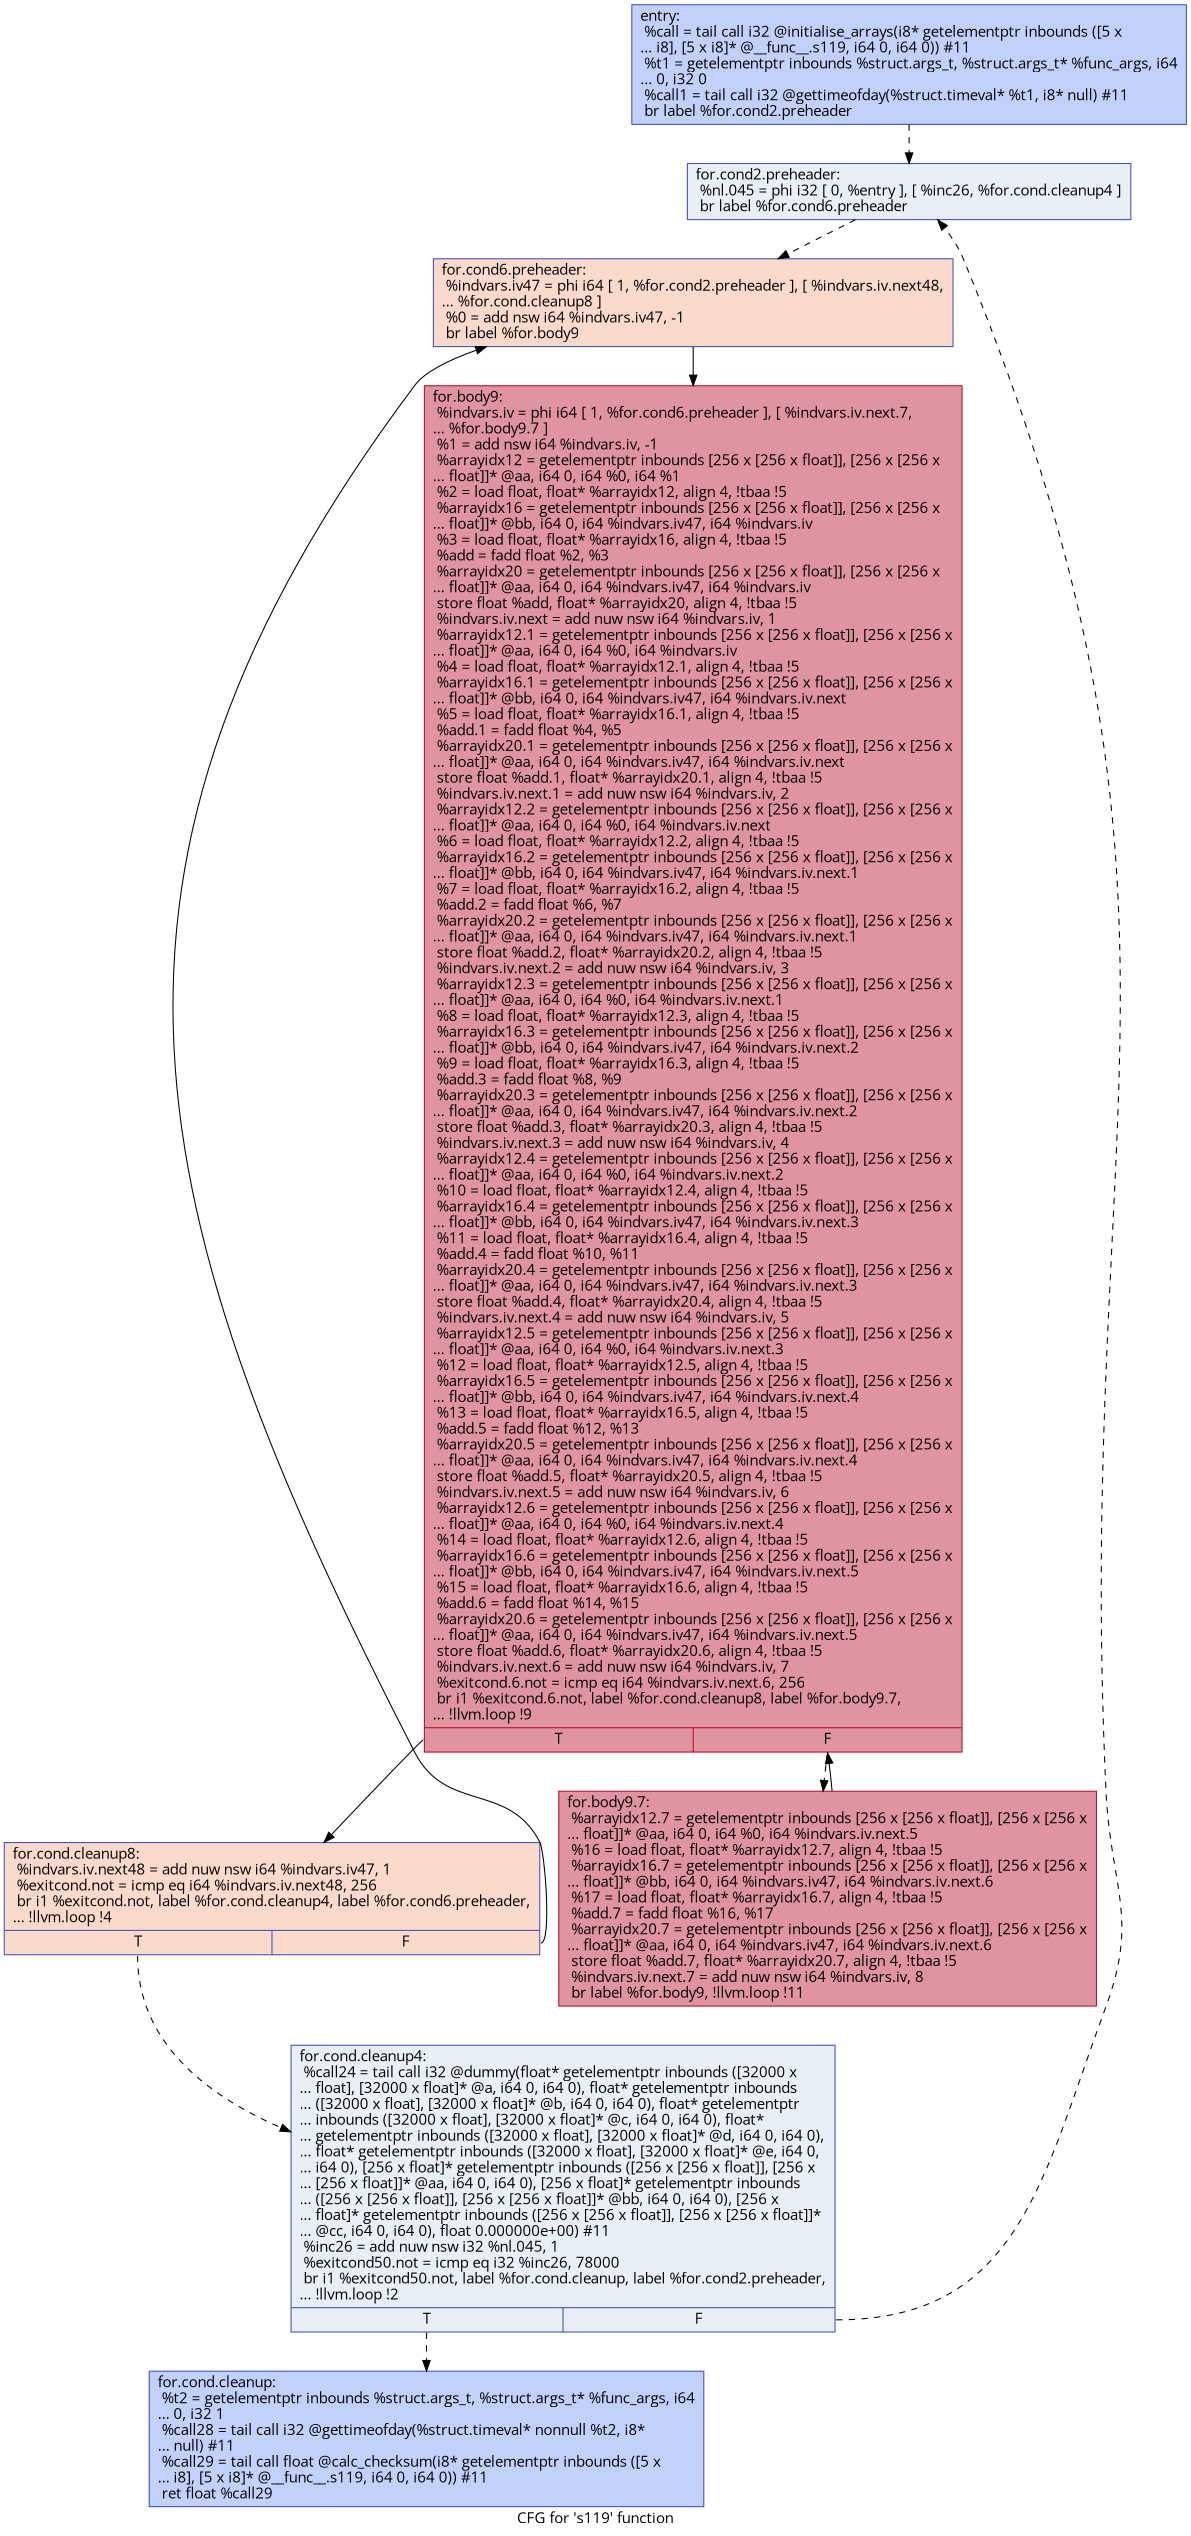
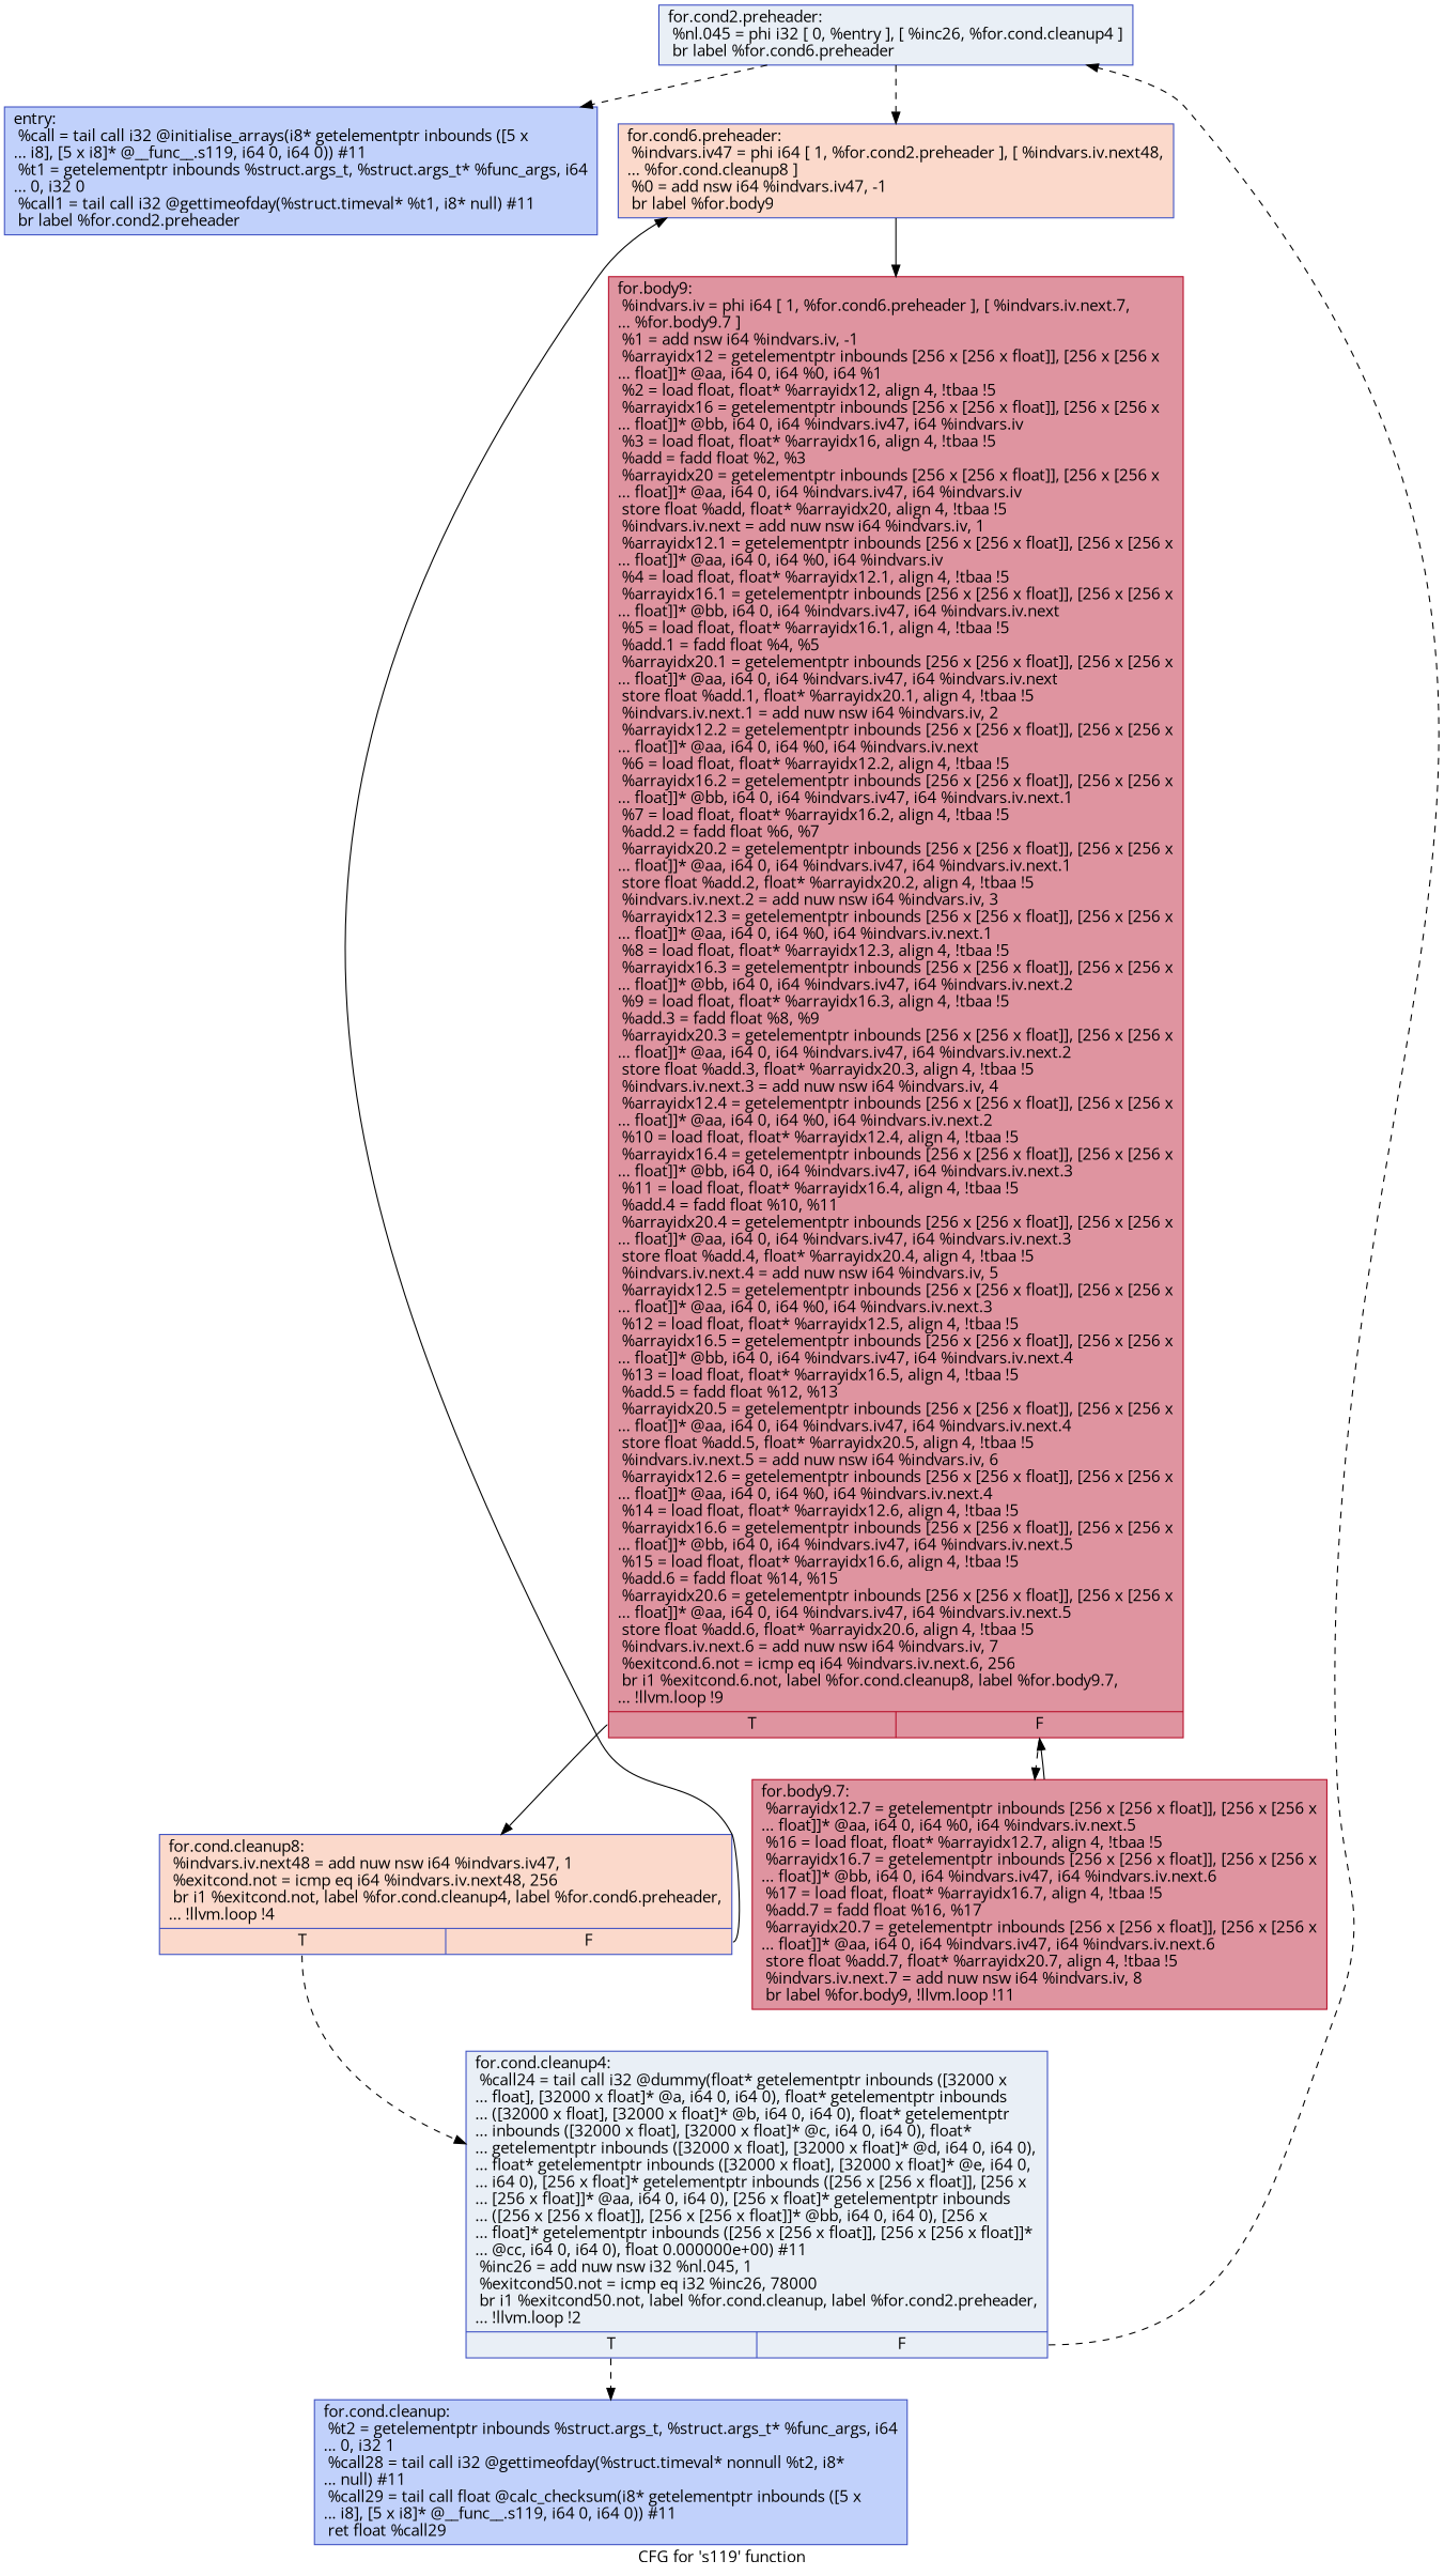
  digraph {
    fontname="Open Sans"
    label="CFG for 's119' function"
    node [color="#3d50c3ff" fillcolor="#7396f570" fontname="Open Sans" shape=record style=filled]
    edge [fontname="Open Sans" style=dashed]
    n1 [label="{entry:\l  %call = tail call i32 @initialise_arrays(i8* getelementptr inbounds ([5 x\l... i8], [5 x i8]* @__func__.s119, i64 0, i64 0)) #11\l  %t1 = getelementptr inbounds %struct.args_t, %struct.args_t* %func_args, i64\l... 0, i32 0\l  %call1 = tail call i32 @gettimeofday(%struct.timeval* %t1, i8* null) #11\l  br label %for.cond2.preheader\l}"]
    n2 [fillcolor="#cedaeb70" label="{for.cond2.preheader:                              \l  %nl.045 = phi i32 [ 0, %entry ], [ %inc26, %for.cond.cleanup4 ]\l  br label %for.cond6.preheader\l}"]
    n3 [fillcolor="#f7a88970" label="{for.cond6.preheader:                              \l  %indvars.iv47 = phi i64 [ 1, %for.cond2.preheader ], [ %indvars.iv.next48,\l... %for.cond.cleanup8 ]\l  %0 = add nsw i64 %indvars.iv47, -1\l  br label %for.body9\l}"]
    n4 [color="#b70d28ff" fillcolor="#b70d2870" label="{for.body9:                                        \l  %indvars.iv = phi i64 [ 1, %for.cond6.preheader ], [ %indvars.iv.next.7,\l... %for.body9.7 ]\l  %1 = add nsw i64 %indvars.iv, -1\l  %arrayidx12 = getelementptr inbounds [256 x [256 x float]], [256 x [256 x\l... float]]* @aa, i64 0, i64 %0, i64 %1\l  %2 = load float, float* %arrayidx12, align 4, !tbaa !5\l  %arrayidx16 = getelementptr inbounds [256 x [256 x float]], [256 x [256 x\l... float]]* @bb, i64 0, i64 %indvars.iv47, i64 %indvars.iv\l  %3 = load float, float* %arrayidx16, align 4, !tbaa !5\l  %add = fadd float %2, %3\l  %arrayidx20 = getelementptr inbounds [256 x [256 x float]], [256 x [256 x\l... float]]* @aa, i64 0, i64 %indvars.iv47, i64 %indvars.iv\l  store float %add, float* %arrayidx20, align 4, !tbaa !5\l  %indvars.iv.next = add nuw nsw i64 %indvars.iv, 1\l  %arrayidx12.1 = getelementptr inbounds [256 x [256 x float]], [256 x [256 x\l... float]]* @aa, i64 0, i64 %0, i64 %indvars.iv\l  %4 = load float, float* %arrayidx12.1, align 4, !tbaa !5\l  %arrayidx16.1 = getelementptr inbounds [256 x [256 x float]], [256 x [256 x\l... float]]* @bb, i64 0, i64 %indvars.iv47, i64 %indvars.iv.next\l  %5 = load float, float* %arrayidx16.1, align 4, !tbaa !5\l  %add.1 = fadd float %4, %5\l  %arrayidx20.1 = getelementptr inbounds [256 x [256 x float]], [256 x [256 x\l... float]]* @aa, i64 0, i64 %indvars.iv47, i64 %indvars.iv.next\l  store float %add.1, float* %arrayidx20.1, align 4, !tbaa !5\l  %indvars.iv.next.1 = add nuw nsw i64 %indvars.iv, 2\l  %arrayidx12.2 = getelementptr inbounds [256 x [256 x float]], [256 x [256 x\l... float]]* @aa, i64 0, i64 %0, i64 %indvars.iv.next\l  %6 = load float, float* %arrayidx12.2, align 4, !tbaa !5\l  %arrayidx16.2 = getelementptr inbounds [256 x [256 x float]], [256 x [256 x\l... float]]* @bb, i64 0, i64 %indvars.iv47, i64 %indvars.iv.next.1\l  %7 = load float, float* %arrayidx16.2, align 4, !tbaa !5\l  %add.2 = fadd float %6, %7\l  %arrayidx20.2 = getelementptr inbounds [256 x [256 x float]], [256 x [256 x\l... float]]* @aa, i64 0, i64 %indvars.iv47, i64 %indvars.iv.next.1\l  store float %add.2, float* %arrayidx20.2, align 4, !tbaa !5\l  %indvars.iv.next.2 = add nuw nsw i64 %indvars.iv, 3\l  %arrayidx12.3 = getelementptr inbounds [256 x [256 x float]], [256 x [256 x\l... float]]* @aa, i64 0, i64 %0, i64 %indvars.iv.next.1\l  %8 = load float, float* %arrayidx12.3, align 4, !tbaa !5\l  %arrayidx16.3 = getelementptr inbounds [256 x [256 x float]], [256 x [256 x\l... float]]* @bb, i64 0, i64 %indvars.iv47, i64 %indvars.iv.next.2\l  %9 = load float, float* %arrayidx16.3, align 4, !tbaa !5\l  %add.3 = fadd float %8, %9\l  %arrayidx20.3 = getelementptr inbounds [256 x [256 x float]], [256 x [256 x\l... float]]* @aa, i64 0, i64 %indvars.iv47, i64 %indvars.iv.next.2\l  store float %add.3, float* %arrayidx20.3, align 4, !tbaa !5\l  %indvars.iv.next.3 = add nuw nsw i64 %indvars.iv, 4\l  %arrayidx12.4 = getelementptr inbounds [256 x [256 x float]], [256 x [256 x\l... float]]* @aa, i64 0, i64 %0, i64 %indvars.iv.next.2\l  %10 = load float, float* %arrayidx12.4, align 4, !tbaa !5\l  %arrayidx16.4 = getelementptr inbounds [256 x [256 x float]], [256 x [256 x\l... float]]* @bb, i64 0, i64 %indvars.iv47, i64 %indvars.iv.next.3\l  %11 = load float, float* %arrayidx16.4, align 4, !tbaa !5\l  %add.4 = fadd float %10, %11\l  %arrayidx20.4 = getelementptr inbounds [256 x [256 x float]], [256 x [256 x\l... float]]* @aa, i64 0, i64 %indvars.iv47, i64 %indvars.iv.next.3\l  store float %add.4, float* %arrayidx20.4, align 4, !tbaa !5\l  %indvars.iv.next.4 = add nuw nsw i64 %indvars.iv, 5\l  %arrayidx12.5 = getelementptr inbounds [256 x [256 x float]], [256 x [256 x\l... float]]* @aa, i64 0, i64 %0, i64 %indvars.iv.next.3\l  %12 = load float, float* %arrayidx12.5, align 4, !tbaa !5\l  %arrayidx16.5 = getelementptr inbounds [256 x [256 x float]], [256 x [256 x\l... float]]* @bb, i64 0, i64 %indvars.iv47, i64 %indvars.iv.next.4\l  %13 = load float, float* %arrayidx16.5, align 4, !tbaa !5\l  %add.5 = fadd float %12, %13\l  %arrayidx20.5 = getelementptr inbounds [256 x [256 x float]], [256 x [256 x\l... float]]* @aa, i64 0, i64 %indvars.iv47, i64 %indvars.iv.next.4\l  store float %add.5, float* %arrayidx20.5, align 4, !tbaa !5\l  %indvars.iv.next.5 = add nuw nsw i64 %indvars.iv, 6\l  %arrayidx12.6 = getelementptr inbounds [256 x [256 x float]], [256 x [256 x\l... float]]* @aa, i64 0, i64 %0, i64 %indvars.iv.next.4\l  %14 = load float, float* %arrayidx12.6, align 4, !tbaa !5\l  %arrayidx16.6 = getelementptr inbounds [256 x [256 x float]], [256 x [256 x\l... float]]* @bb, i64 0, i64 %indvars.iv47, i64 %indvars.iv.next.5\l  %15 = load float, float* %arrayidx16.6, align 4, !tbaa !5\l  %add.6 = fadd float %14, %15\l  %arrayidx20.6 = getelementptr inbounds [256 x [256 x float]], [256 x [256 x\l... float]]* @aa, i64 0, i64 %indvars.iv47, i64 %indvars.iv.next.5\l  store float %add.6, float* %arrayidx20.6, align 4, !tbaa !5\l  %indvars.iv.next.6 = add nuw nsw i64 %indvars.iv, 7\l  %exitcond.6.not = icmp eq i64 %indvars.iv.next.6, 256\l  br i1 %exitcond.6.not, label %for.cond.cleanup8, label %for.body9.7,\l... !llvm.loop !9\l|{<s0>T|<s1>F}}"]
    n5 [fillcolor="#f7a88970" label="{for.cond.cleanup8:                                \l  %indvars.iv.next48 = add nuw nsw i64 %indvars.iv47, 1\l  %exitcond.not = icmp eq i64 %indvars.iv.next48, 256\l  br i1 %exitcond.not, label %for.cond.cleanup4, label %for.cond6.preheader,\l... !llvm.loop !4\l|{<s0>T|<s1>F}}"]
    n6 [color="#b70d28ff" fillcolor="#b70d2870" label="{for.body9.7:                                      \l  %arrayidx12.7 = getelementptr inbounds [256 x [256 x float]], [256 x [256 x\l... float]]* @aa, i64 0, i64 %0, i64 %indvars.iv.next.5\l  %16 = load float, float* %arrayidx12.7, align 4, !tbaa !5\l  %arrayidx16.7 = getelementptr inbounds [256 x [256 x float]], [256 x [256 x\l... float]]* @bb, i64 0, i64 %indvars.iv47, i64 %indvars.iv.next.6\l  %17 = load float, float* %arrayidx16.7, align 4, !tbaa !5\l  %add.7 = fadd float %16, %17\l  %arrayidx20.7 = getelementptr inbounds [256 x [256 x float]], [256 x [256 x\l... float]]* @aa, i64 0, i64 %indvars.iv47, i64 %indvars.iv.next.6\l  store float %add.7, float* %arrayidx20.7, align 4, !tbaa !5\l  %indvars.iv.next.7 = add nuw nsw i64 %indvars.iv, 8\l  br label %for.body9, !llvm.loop !11\l}"]
    n7 [label="{for.cond.cleanup:                                 \l  %t2 = getelementptr inbounds %struct.args_t, %struct.args_t* %func_args, i64\l... 0, i32 1\l  %call28 = tail call i32 @gettimeofday(%struct.timeval* nonnull %t2, i8*\l... null) #11\l  %call29 = tail call float @calc_checksum(i8* getelementptr inbounds ([5 x\l... i8], [5 x i8]* @__func__.s119, i64 0, i64 0)) #11\l  ret float %call29\l}"]
    n8 [fillcolor="#cedaeb70" label="{for.cond.cleanup4:                                \l  %call24 = tail call i32 @dummy(float* getelementptr inbounds ([32000 x\l... float], [32000 x float]* @a, i64 0, i64 0), float* getelementptr inbounds\l... ([32000 x float], [32000 x float]* @b, i64 0, i64 0), float* getelementptr\l... inbounds ([32000 x float], [32000 x float]* @c, i64 0, i64 0), float*\l... getelementptr inbounds ([32000 x float], [32000 x float]* @d, i64 0, i64 0),\l... float* getelementptr inbounds ([32000 x float], [32000 x float]* @e, i64 0,\l... i64 0), [256 x float]* getelementptr inbounds ([256 x [256 x float]], [256 x\l... [256 x float]]* @aa, i64 0, i64 0), [256 x float]* getelementptr inbounds\l... ([256 x [256 x float]], [256 x [256 x float]]* @bb, i64 0, i64 0), [256 x\l... float]* getelementptr inbounds ([256 x [256 x float]], [256 x [256 x float]]*\l... @cc, i64 0, i64 0), float 0.000000e+00) #11\l  %inc26 = add nuw nsw i32 %nl.045, 1\l  %exitcond50.not = icmp eq i32 %inc26, 78000\l  br i1 %exitcond50.not, label %for.cond.cleanup, label %for.cond2.preheader,\l... !llvm.loop !2\l|{<s0>T|<s1>F}}"]
-   n1 -> n2
+   n2 -> n1
    n2 -> n3
    n3 -> n4 [style=solid]
    n4 -> n5 [style=solid tailport=s0]
    n4 -> n6 [tailport=s1]
    n5 -> n3 [style=solid tailport=s1]
    n5 -> n8 [tailport=s0]
    n6 -> n4 [style=solid]
    n8 -> n2 [tailport=s1]
    n8 -> n7 [tailport=s0]
  }
